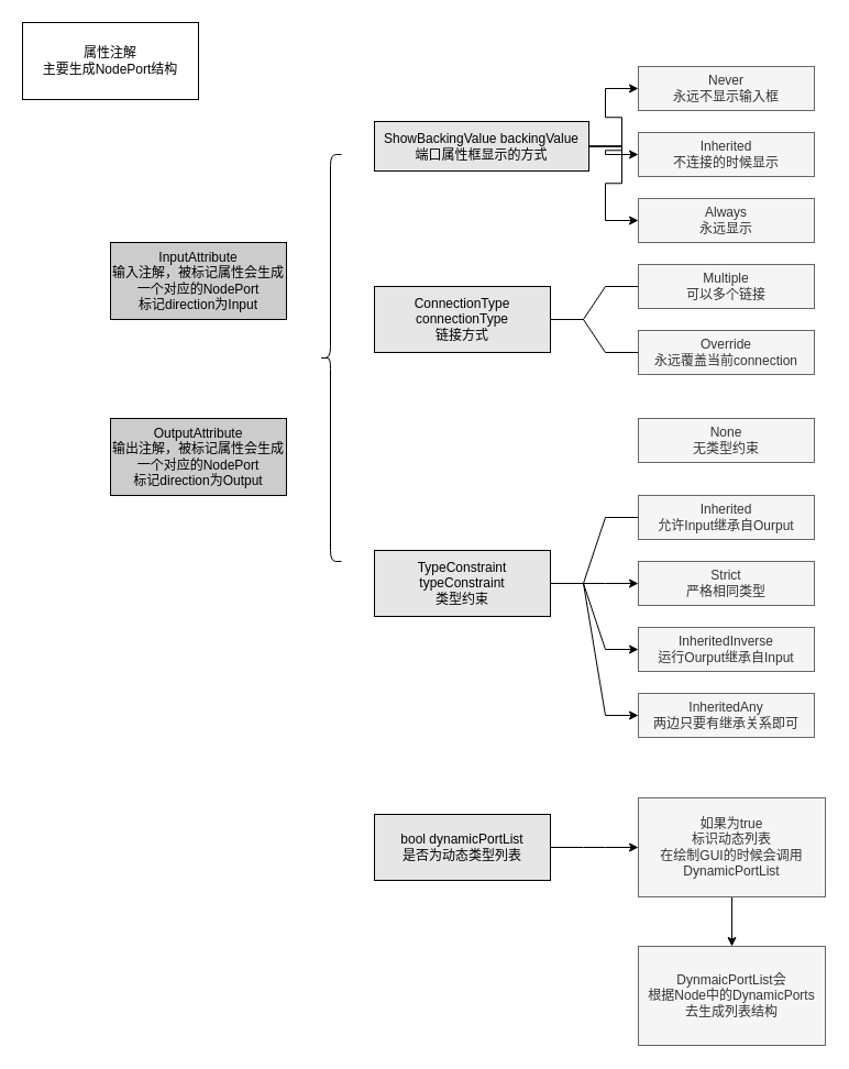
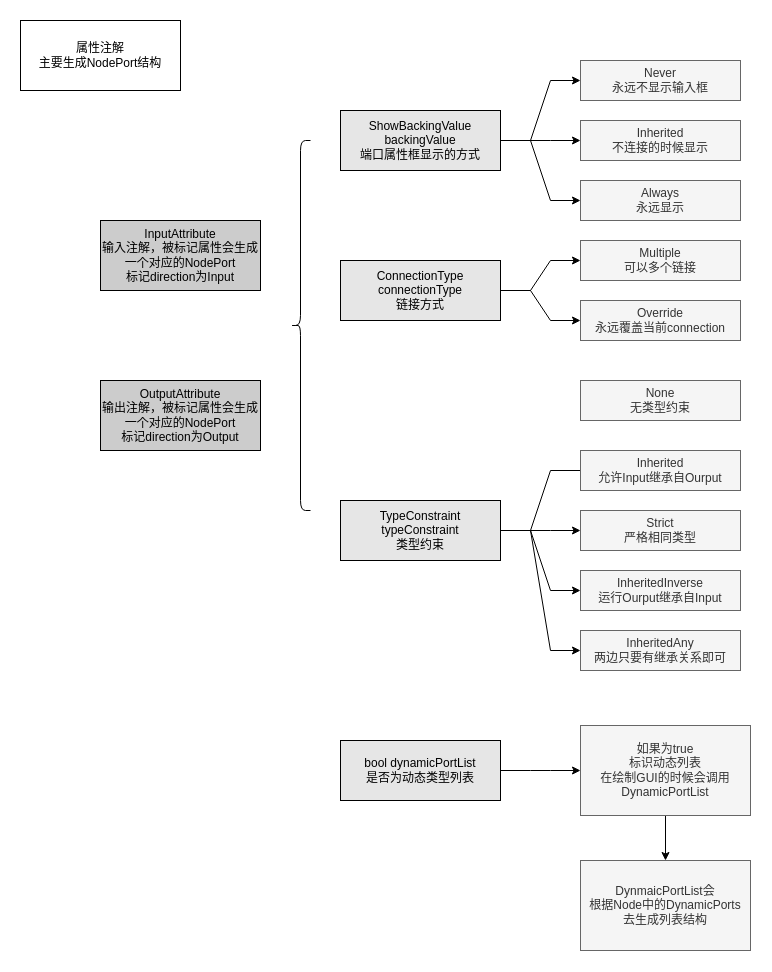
  <mxCell id="0" />
  <mxCell id="1" parent="0" />
  <mxCell id="2" value="属性注解&lt;br&gt;主要生成NodePort结构" style="rounded=0;whiteSpace=wrap;html=1;" vertex="1" parent="1"><mxGeometry y="20" width="160" height="70" as="geometry" x="20" /></mxCell>
  <mxCell id="3" value="InputAttribute&lt;br&gt;输入注解，被标记属性会生成一个对应的NodePort&lt;br&gt;标记direction为Input" style="rounded=0;whiteSpace=wrap;html=1;fillColor=#CCCCCC;" vertex="1" parent="1"><mxGeometry x="100" y="220" width="160" height="70" as="geometry" /></mxCell>
  <mxCell id="4" value="OutputAttribute&lt;br&gt;输出注解，被标记属性会生成一个对应的NodePort&lt;br&gt;标记direction为Output" style="rounded=0;whiteSpace=wrap;html=1;fillColor=#CCCCCC;" vertex="1" parent="1"><mxGeometry x="100" y="380" width="160" height="70" as="geometry" /></mxCell>
  <mxCell id="5" style="edgeStyle=entityRelationEdgeStyle;rounded=0;orthogonalLoop=1;jettySize=auto;html=1;entryX=0;entryY=0.5;entryDx=0;entryDy=0;" edge="1" parent="1" source="8" target="13"><mxGeometry relative="1" as="geometry" /></mxCell>
  <mxCell id="6" style="edgeStyle=entityRelationEdgeStyle;rounded=0;orthogonalLoop=1;jettySize=auto;html=1;" edge="1" parent="1" source="8" target="14"><mxGeometry relative="1" as="geometry" /></mxCell>
  <mxCell id="7" style="edgeStyle=entityRelationEdgeStyle;rounded=0;orthogonalLoop=1;jettySize=auto;html=1;" edge="1" parent="1" source="8" target="15"><mxGeometry relative="1" as="geometry" /></mxCell>
- <mxCell id="8" value="ShowBackingValue backingValue&lt;br&gt;端口属性框显示的方式" style="rounded=0;whiteSpace=wrap;html=1;fillColor=#E6E6E6;" vertex="1" parent="1"><mxGeometry x="340" y="110" width="195" height="45" as="geometry" /></mxCell>
+ <mxCell id="8" value="ShowBackingValue backingValue&lt;br&gt;端口属性框显示的方式" style="rounded=0;whiteSpace=wrap;html=1;fillColor=#E6E6E6;" vertex="1" parent="1"><mxGeometry x="340" y="110" width="160" height="60" as="geometry" /></mxCell>
  <mxCell id="9" value="" style="shape=curlyBracket;whiteSpace=wrap;html=1;rounded=1;fillColor=#CCCCCC;" vertex="1" parent="1"><mxGeometry x="290" y="140" width="20" height="370" as="geometry" /></mxCell>
- <mxCell id="10" style="edgeStyle=entityRelationEdgeStyle;rounded=0;orthogonalLoop=1;jettySize=auto;html=1;endArrow=none;" edge="1" parent="1" source="12" target="16"><mxGeometry relative="1" as="geometry" /></mxCell>
- <mxCell id="11" style="edgeStyle=entityRelationEdgeStyle;rounded=0;orthogonalLoop=1;jettySize=auto;html=1;endArrow=none;" edge="1" parent="1" source="12" target="17"><mxGeometry relative="1" as="geometry" /></mxCell>
+ <mxCell id="10" style="edgeStyle=entityRelationEdgeStyle;rounded=0;orthogonalLoop=1;jettySize=auto;html=1;" edge="1" parent="1" source="12" target="16"><mxGeometry relative="1" as="geometry" /></mxCell>
+ <mxCell id="11" style="edgeStyle=entityRelationEdgeStyle;rounded=0;orthogonalLoop=1;jettySize=auto;html=1;" edge="1" parent="1" source="12" target="17"><mxGeometry relative="1" as="geometry" /></mxCell>
  <mxCell id="12" value="ConnectionType connectionType&lt;br&gt;链接方式" style="rounded=0;whiteSpace=wrap;html=1;fillColor=#E6E6E6;" vertex="1" parent="1"><mxGeometry x="340" y="260" width="160" height="60" as="geometry" /></mxCell>
  <mxCell id="13" value="Never&lt;br&gt;永远不显示输入框" style="rounded=0;whiteSpace=wrap;html=1;fillColor=#f5f5f5;fontColor=#333333;strokeColor=#666666;" vertex="1" parent="1"><mxGeometry x="580" y="60" width="160" height="40" as="geometry" /></mxCell>
  <mxCell id="14" value="Inherited&lt;br&gt;不连接的时候显示" style="rounded=0;whiteSpace=wrap;html=1;fillColor=#f5f5f5;fontColor=#333333;strokeColor=#666666;" vertex="1" parent="1"><mxGeometry x="580" y="120" width="160" height="40" as="geometry" /></mxCell>
  <mxCell id="15" value="Always&lt;br&gt;永远显示" style="rounded=0;whiteSpace=wrap;html=1;fillColor=#f5f5f5;fontColor=#333333;strokeColor=#666666;" vertex="1" parent="1"><mxGeometry x="580" y="180" width="160" height="40" as="geometry" /></mxCell>
  <mxCell id="16" value="Multiple&lt;br&gt;可以多个链接" style="rounded=0;whiteSpace=wrap;html=1;fillColor=#f5f5f5;fontColor=#333333;strokeColor=#666666;" vertex="1" parent="1"><mxGeometry x="580" y="240" width="160" height="40" as="geometry" /></mxCell>
  <mxCell id="17" value="Override&lt;br&gt;永远覆盖当前connection" style="rounded=0;whiteSpace=wrap;html=1;fillColor=#f5f5f5;fontColor=#333333;strokeColor=#666666;" vertex="1" parent="1"><mxGeometry x="580" y="300" width="160" height="40" as="geometry" /></mxCell>
  <mxCell id="18" style="edgeStyle=entityRelationEdgeStyle;rounded=0;orthogonalLoop=1;jettySize=auto;html=1;endArrow=none;" edge="1" parent="1" source="22" target="24"><mxGeometry relative="1" as="geometry" /></mxCell>
  <mxCell id="19" style="edgeStyle=entityRelationEdgeStyle;rounded=0;orthogonalLoop=1;jettySize=auto;html=1;" edge="1" parent="1" source="22" target="25"><mxGeometry relative="1" as="geometry" /></mxCell>
  <mxCell id="20" style="edgeStyle=entityRelationEdgeStyle;rounded=0;orthogonalLoop=1;jettySize=auto;html=1;" edge="1" parent="1" source="22" target="26"><mxGeometry relative="1" as="geometry" /></mxCell>
  <mxCell id="21" style="edgeStyle=entityRelationEdgeStyle;rounded=0;orthogonalLoop=1;jettySize=auto;html=1;" edge="1" parent="1" source="22" target="27"><mxGeometry relative="1" as="geometry" /></mxCell>
  <mxCell id="22" value="TypeConstraint typeConstraint&lt;br&gt;类型约束" style="rounded=0;whiteSpace=wrap;html=1;fillColor=#E6E6E6;" vertex="1" parent="1"><mxGeometry x="340" y="500" width="160" height="60" as="geometry" /></mxCell>
  <mxCell id="23" value="None&lt;br&gt;无类型约束" style="rounded=0;whiteSpace=wrap;html=1;fillColor=#f5f5f5;fontColor=#333333;strokeColor=#666666;" vertex="1" parent="1"><mxGeometry x="580" y="380" width="160" height="40" as="geometry" /></mxCell>
  <mxCell id="24" value="Inherited&lt;br&gt;允许Input继承自Ourput" style="rounded=0;whiteSpace=wrap;html=1;fillColor=#f5f5f5;fontColor=#333333;strokeColor=#666666;" vertex="1" parent="1"><mxGeometry x="580" y="450" width="160" height="40" as="geometry" /></mxCell>
  <mxCell id="25" value="Strict&lt;br&gt;严格相同类型" style="rounded=0;whiteSpace=wrap;html=1;fillColor=#f5f5f5;fontColor=#333333;strokeColor=#666666;" vertex="1" parent="1"><mxGeometry x="580" y="510" width="160" height="40" as="geometry" /></mxCell>
  <mxCell id="26" value="InheritedInverse&lt;br&gt;运行Ourput继承自Input" style="rounded=0;whiteSpace=wrap;html=1;fillColor=#f5f5f5;fontColor=#333333;strokeColor=#666666;" vertex="1" parent="1"><mxGeometry x="580" y="570" width="160" height="40" as="geometry" /></mxCell>
  <mxCell id="27" value="InheritedAny&lt;br&gt;两边只要有继承关系即可" style="rounded=0;whiteSpace=wrap;html=1;fillColor=#f5f5f5;fontColor=#333333;strokeColor=#666666;" vertex="1" parent="1"><mxGeometry x="580" y="630" width="160" height="40" as="geometry" /></mxCell>
  <mxCell id="28" style="edgeStyle=entityRelationEdgeStyle;rounded=0;orthogonalLoop=1;jettySize=auto;html=1;" edge="1" parent="1" source="29" target="31"><mxGeometry relative="1" as="geometry" /></mxCell>
  <mxCell id="29" value="bool dynamicPortList&lt;br&gt;是否为动态类型列表" style="rounded=0;whiteSpace=wrap;html=1;fillColor=#E6E6E6;" vertex="1" parent="1"><mxGeometry x="340" y="740" width="160" height="60" as="geometry" /></mxCell>
  <mxCell id="30" style="edgeStyle=orthogonalEdgeStyle;rounded=0;orthogonalLoop=1;jettySize=auto;html=1;" edge="1" parent="1" source="31" target="32"><mxGeometry relative="1" as="geometry" /></mxCell>
  <mxCell id="31" value="如果为true&lt;br&gt;标识动态列表&lt;br&gt;在绘制GUI的时候会调用&lt;br&gt;DynamicPortList" style="rounded=0;whiteSpace=wrap;html=1;fillColor=#f5f5f5;fontColor=#333333;strokeColor=#666666;" vertex="1" parent="1"><mxGeometry x="580" y="725" width="170" height="90" as="geometry" /></mxCell>
  <mxCell id="32" value="DynmaicPortList会&lt;br&gt;根据Node中的DynamicPorts&lt;br&gt;去生成列表结构" style="rounded=0;whiteSpace=wrap;html=1;fillColor=#f5f5f5;fontColor=#333333;strokeColor=#666666;" vertex="1" parent="1"><mxGeometry x="580" y="860" width="170" height="90" as="geometry" /></mxCell>
